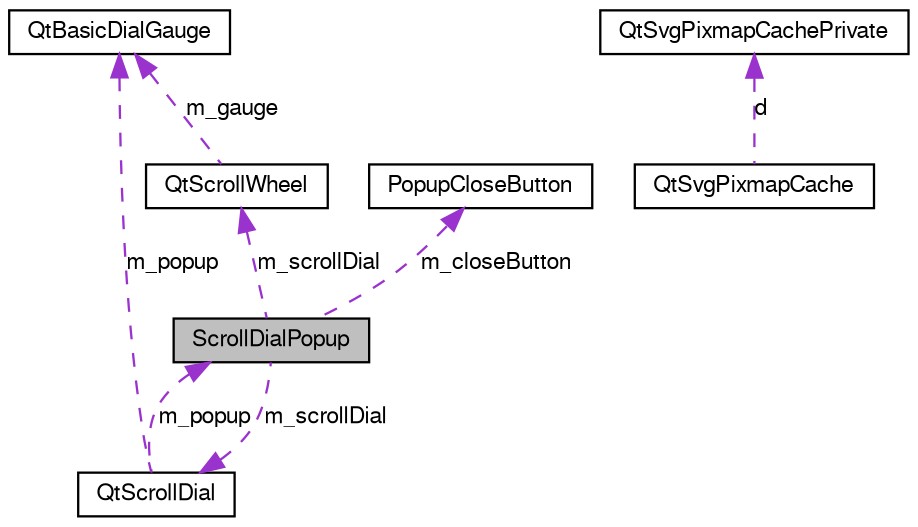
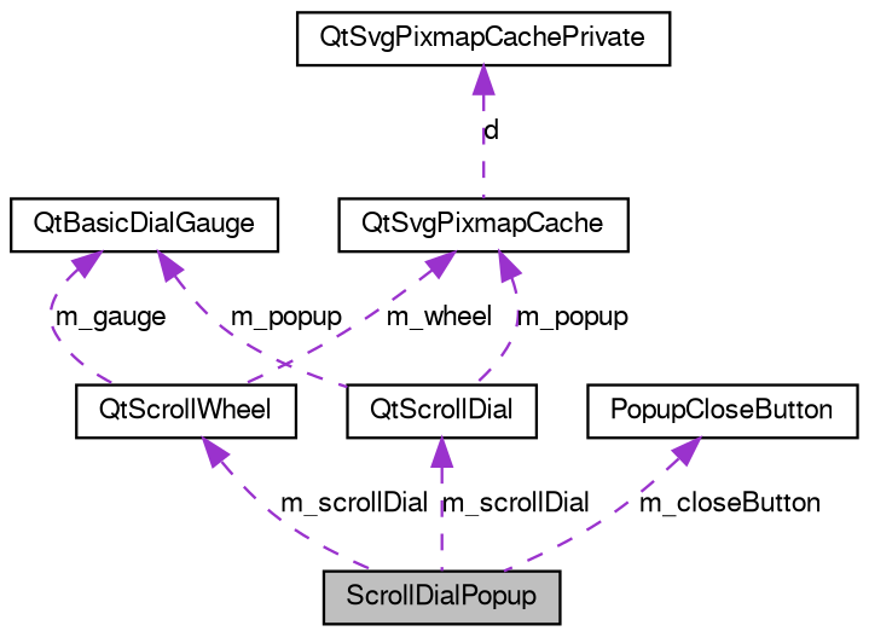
  digraph {
    node [color=black fillcolor=white fontname=FreeSans fontsize=10 shape=record style=filled]
    edge [color=darkorchid3 dir=back fontname=FreeSans fontsize=10 labelfontname=FreeSans labelfontsize=10 style=dashed]
    n1 [fillcolor=grey75 fontcolor=black height=0.2 label=ScrollDialPopup width=0.4]
    n2 [height=0.2 label=QtScrollDial width=0.4]
    n3 [height=0.2 label=QtBasicDialGauge width=0.4]
    n4 [height=0.2 label=QtScrollWheel width=0.4]
    n5 [height=0.2 label=QtSvgPixmapCache width=0.4]
    n6 [height=0.2 label=QtSvgPixmapCachePrivate width=0.4]
    n7 [height=0.2 label=PopupCloseButton width=0.4]
-   n1 -> n2 [label=m_popup]
+   n5 -> n2 [label=m_popup]
    n2 -> n1 [label=m_scrollDial]
    n3 -> n2 [label=m_popup]
    n3 -> n4 [label=m_gauge]
    n4 -> n1 [label=m_scrollDial]
+   n5 -> n4 [label=m_wheel]
    n6 -> n5 [label=d]
    n7 -> n1 [label=m_closeButton]
  }
